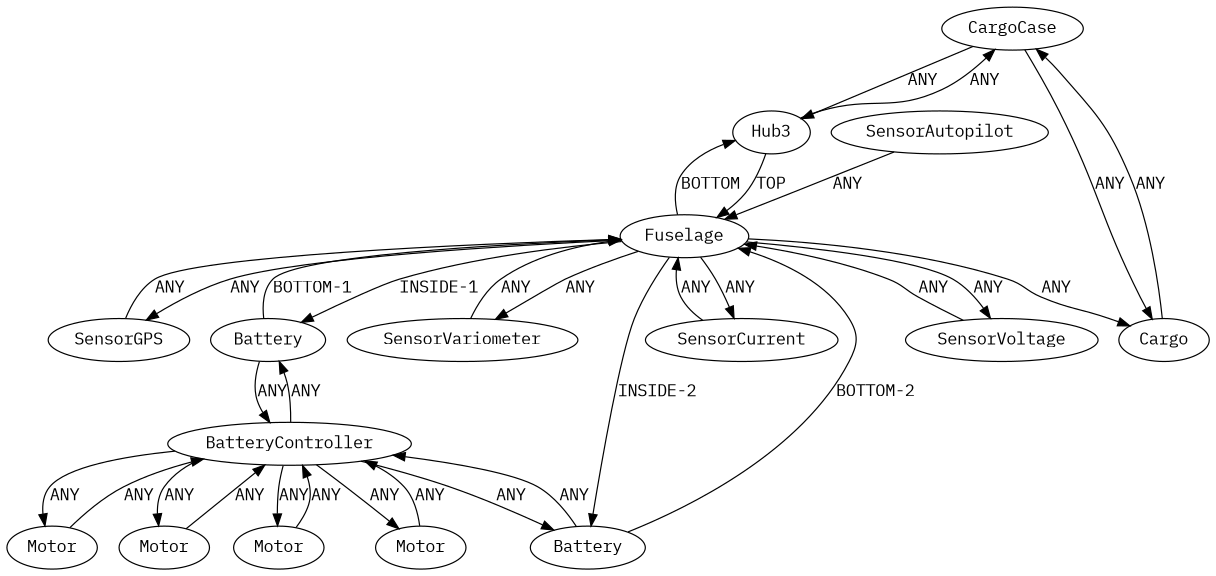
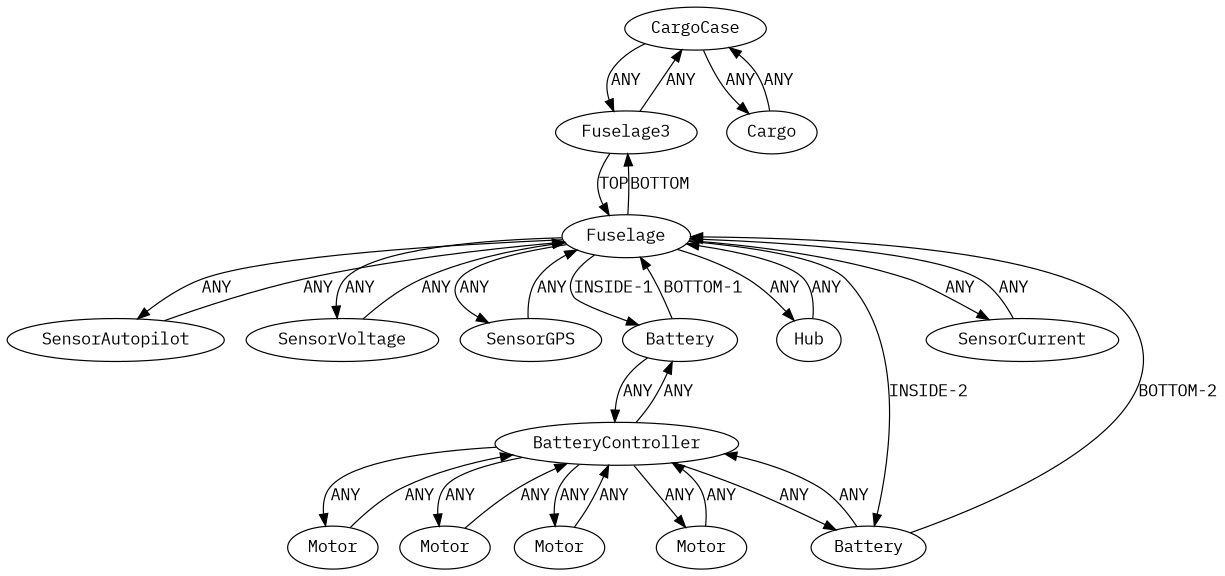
  digraph {
    fontname="IBM Plex Mono"
    node [fontname="IBM Plex Mono"]
    edge [fontname="IBM Plex Mono"]
    n1 [instance=CargoCase_instance_1 label=CargoCase]
-   n2 [instance=Hub3_instance_4 label=Hub3]
+   n2 [instance=Hub3_instance_4 label=Fuselage3]
    n3 [instance=Cargo_instance_1 label=Cargo]
    n4 [instance=Fuselage_instance_1 label=Fuselage]
    n5 [instance=SensorAutopilot_instance_1 label=SensorAutopilot]
    n6 [instance=SensorVoltage_instance_1 label=SensorVoltage]
    n7 [instance=SensorGPS_instance_1 label=SensorGPS]
    n8 [instance=Battery_instance_1 label=Battery]
-   n9 [instance=SensorVariometer_instance_1 label=SensorVariometer]
+   n9 [instance=SensorVariometer_instance_1 label=Hub]
    n10 [instance=Battery_instance_2 label=Battery]
    n11 [instance=SensorCurrent_instance_1 label=SensorCurrent]
    n12 [instance=BatteryController_instance_1 label=BatteryController]
    n13 [instance=Motor_instance_1 label=Motor]
    n14 [instance=Motor_instance_2 label=Motor]
    n15 [instance=Motor_instance_3 label=Motor]
    n16 [instance=Motor_instance_4 label=Motor]
    n1 -> n2 [label=ANY]
    n1 -> n3 [label=ANY]
    n2 -> n1 [label=ANY]
    n2 -> n4 [label=TOP]
    n3 -> n1 [label=ANY]
    n4 -> n2 [label=BOTTOM]
-   n4 -> n3 [label=ANY]
+   n4 -> n5 [label=ANY]
    n4 -> n6 [label=ANY]
    n4 -> n7 [label=ANY]
    n4 -> n8 [label="INSIDE-1"]
    n4 -> n9 [label=ANY]
    n4 -> n10 [label="INSIDE-2"]
    n4 -> n11 [label=ANY]
    n5 -> n4 [label=ANY]
    n6 -> n4 [label=ANY]
    n7 -> n4 [label=ANY]
    n8 -> n4 [label="BOTTOM-1"]
    n8 -> n12 [label=ANY]
    n9 -> n4 [label=ANY]
    n10 -> n4 [label="BOTTOM-2"]
    n10 -> n12 [label=ANY]
    n11 -> n4 [label=ANY]
    n12 -> n8 [label=ANY]
    n12 -> n10 [label=ANY]
    n12 -> n13 [label=ANY]
    n12 -> n14 [label=ANY]
    n12 -> n15 [label=ANY]
    n12 -> n16 [label=ANY]
    n13 -> n12 [label=ANY]
    n14 -> n12 [label=ANY]
    n15 -> n12 [label=ANY]
    n16 -> n12 [label=ANY]
  }
